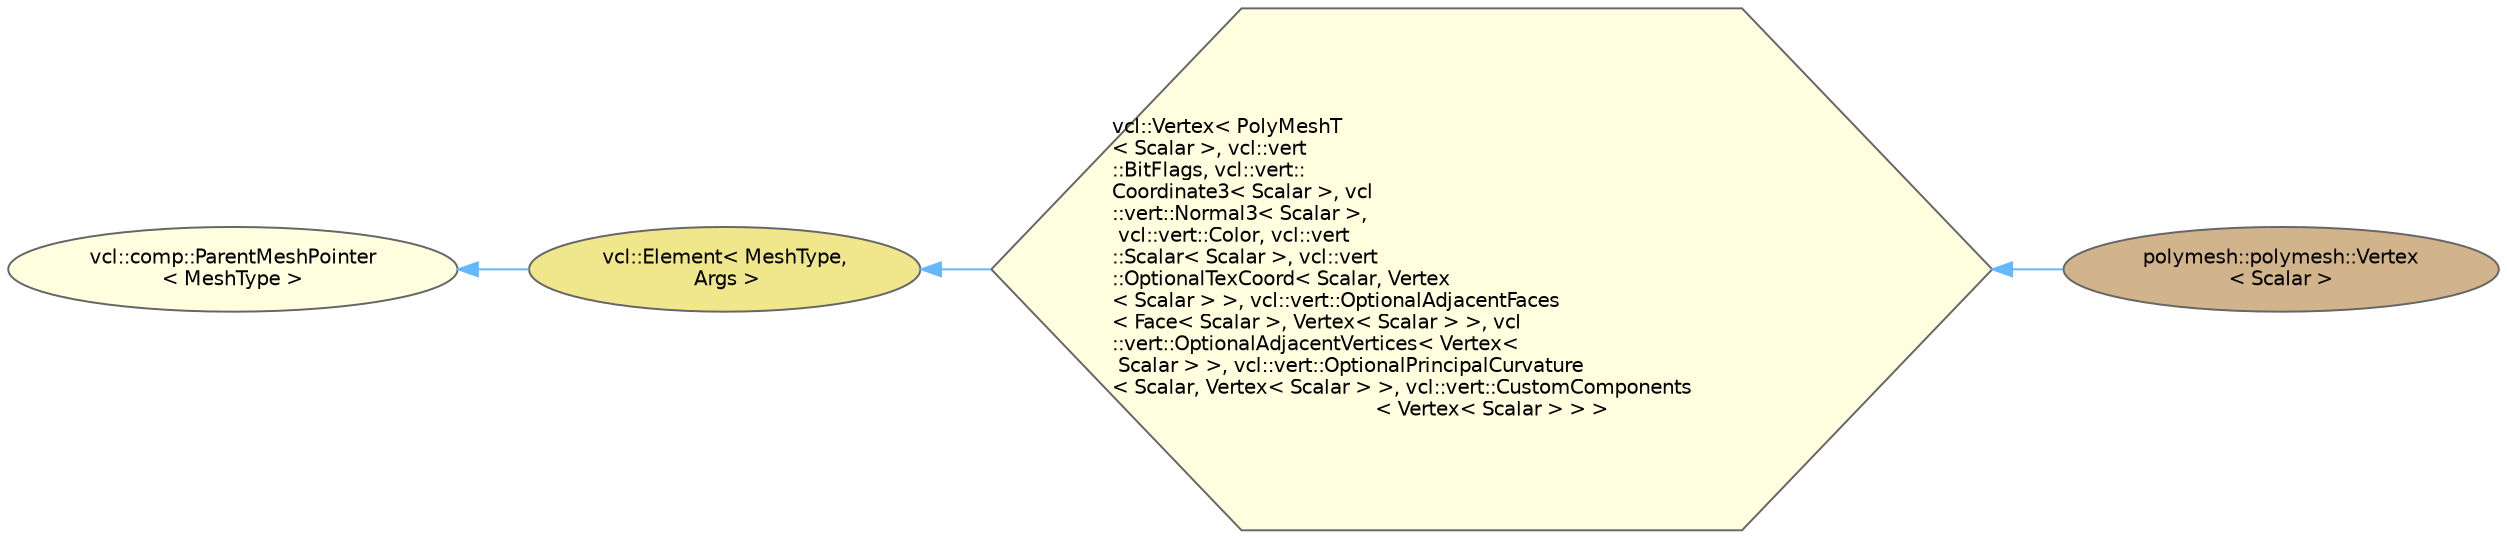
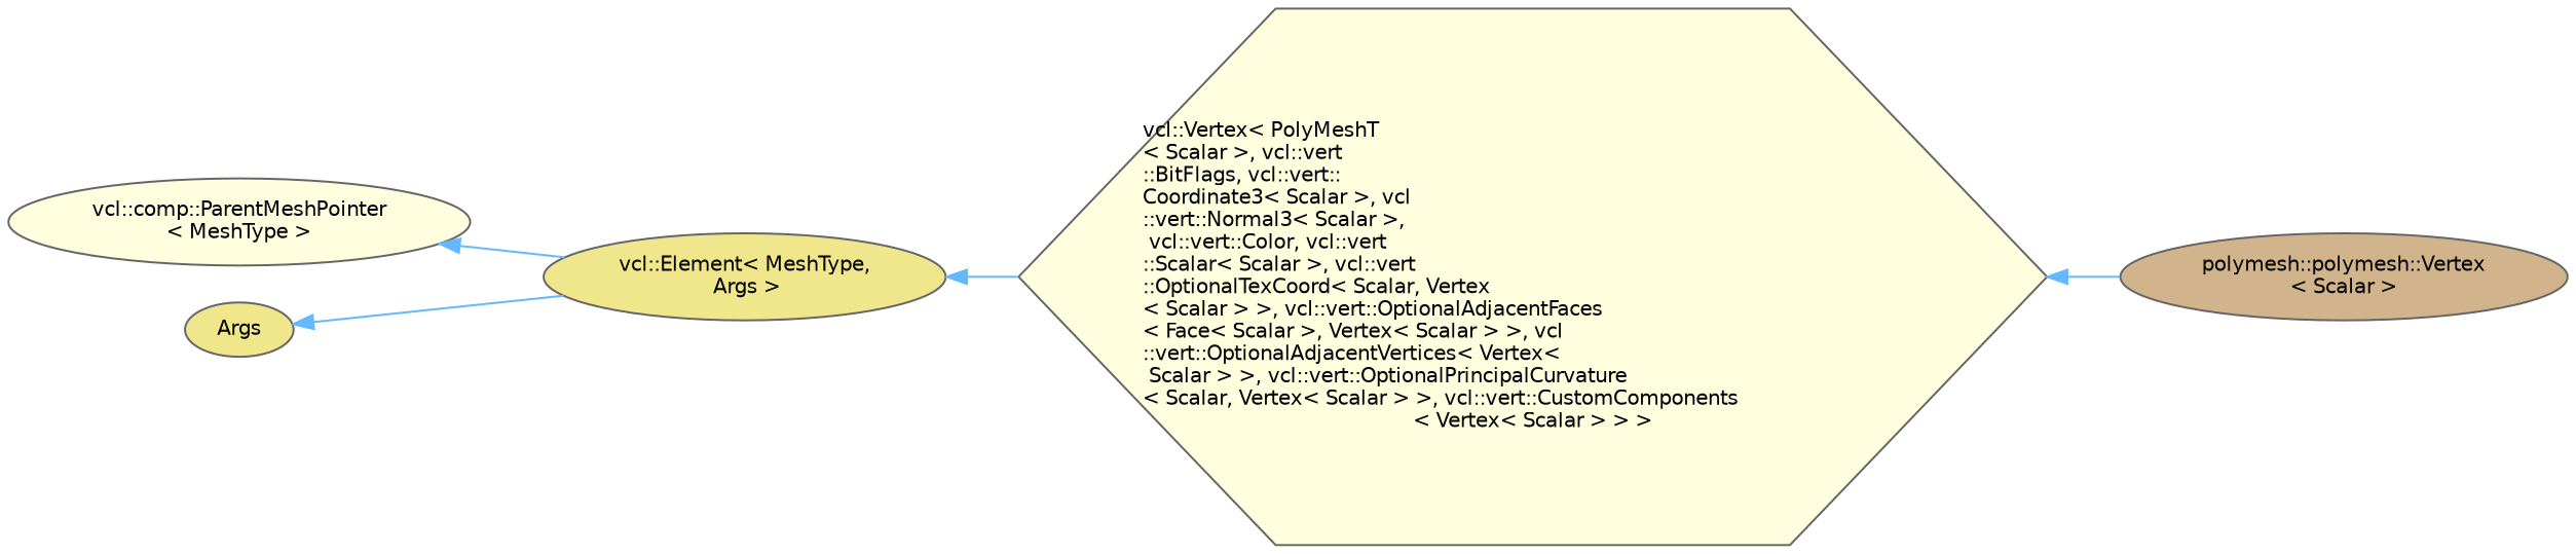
  digraph {
    rankdir=LR
    node [color=gray40 fillcolor=lightyellow fontname=Helvetica fontsize=10 shape=ellipse style=filled]
    edge [color=steelblue1 dir=back fontname=Helvetica fontsize=10 labelfontname=Helvetica labelfontsize=10 style=solid]
    n1 [fillcolor=tan fontcolor=black height=0.2 label="polymesh::polymesh::Vertex\l\< Scalar \>" width=0.4]
    n2 [height=0.2 label="vcl::Vertex\< PolyMeshT\l\< Scalar \>, vcl::vert\l::BitFlags, vcl::vert::\lCoordinate3\< Scalar \>, vcl\l::vert::Normal3\< Scalar \>,\l vcl::vert::Color, vcl::vert\l::Scalar\< Scalar \>, vcl::vert\l::OptionalTexCoord\< Scalar, Vertex\l\< Scalar \> \>, vcl::vert::OptionalAdjacentFaces\l\< Face\< Scalar \>, Vertex\< Scalar \> \>, vcl\l::vert::OptionalAdjacentVertices\< Vertex\<\l Scalar \> \>, vcl::vert::OptionalPrincipalCurvature\l\< Scalar, Vertex\< Scalar \> \>, vcl::vert::CustomComponents\l\< Vertex\< Scalar \> \> \>" shape=hexagon width=0.4]
    n3 [fillcolor=khaki height=0.2 label="vcl::Element\< MeshType,\l Args \>" width=0.4]
    n4 [height=0.2 label="vcl::comp::ParentMeshPointer\l\< MeshType \>" width=0.4]
+   n5 [fillcolor=khaki height=0.2 label=Args width=0.4]
    n2 -> n1
    n3 -> n2
    n4 -> n3
+   n5 -> n3
  }
